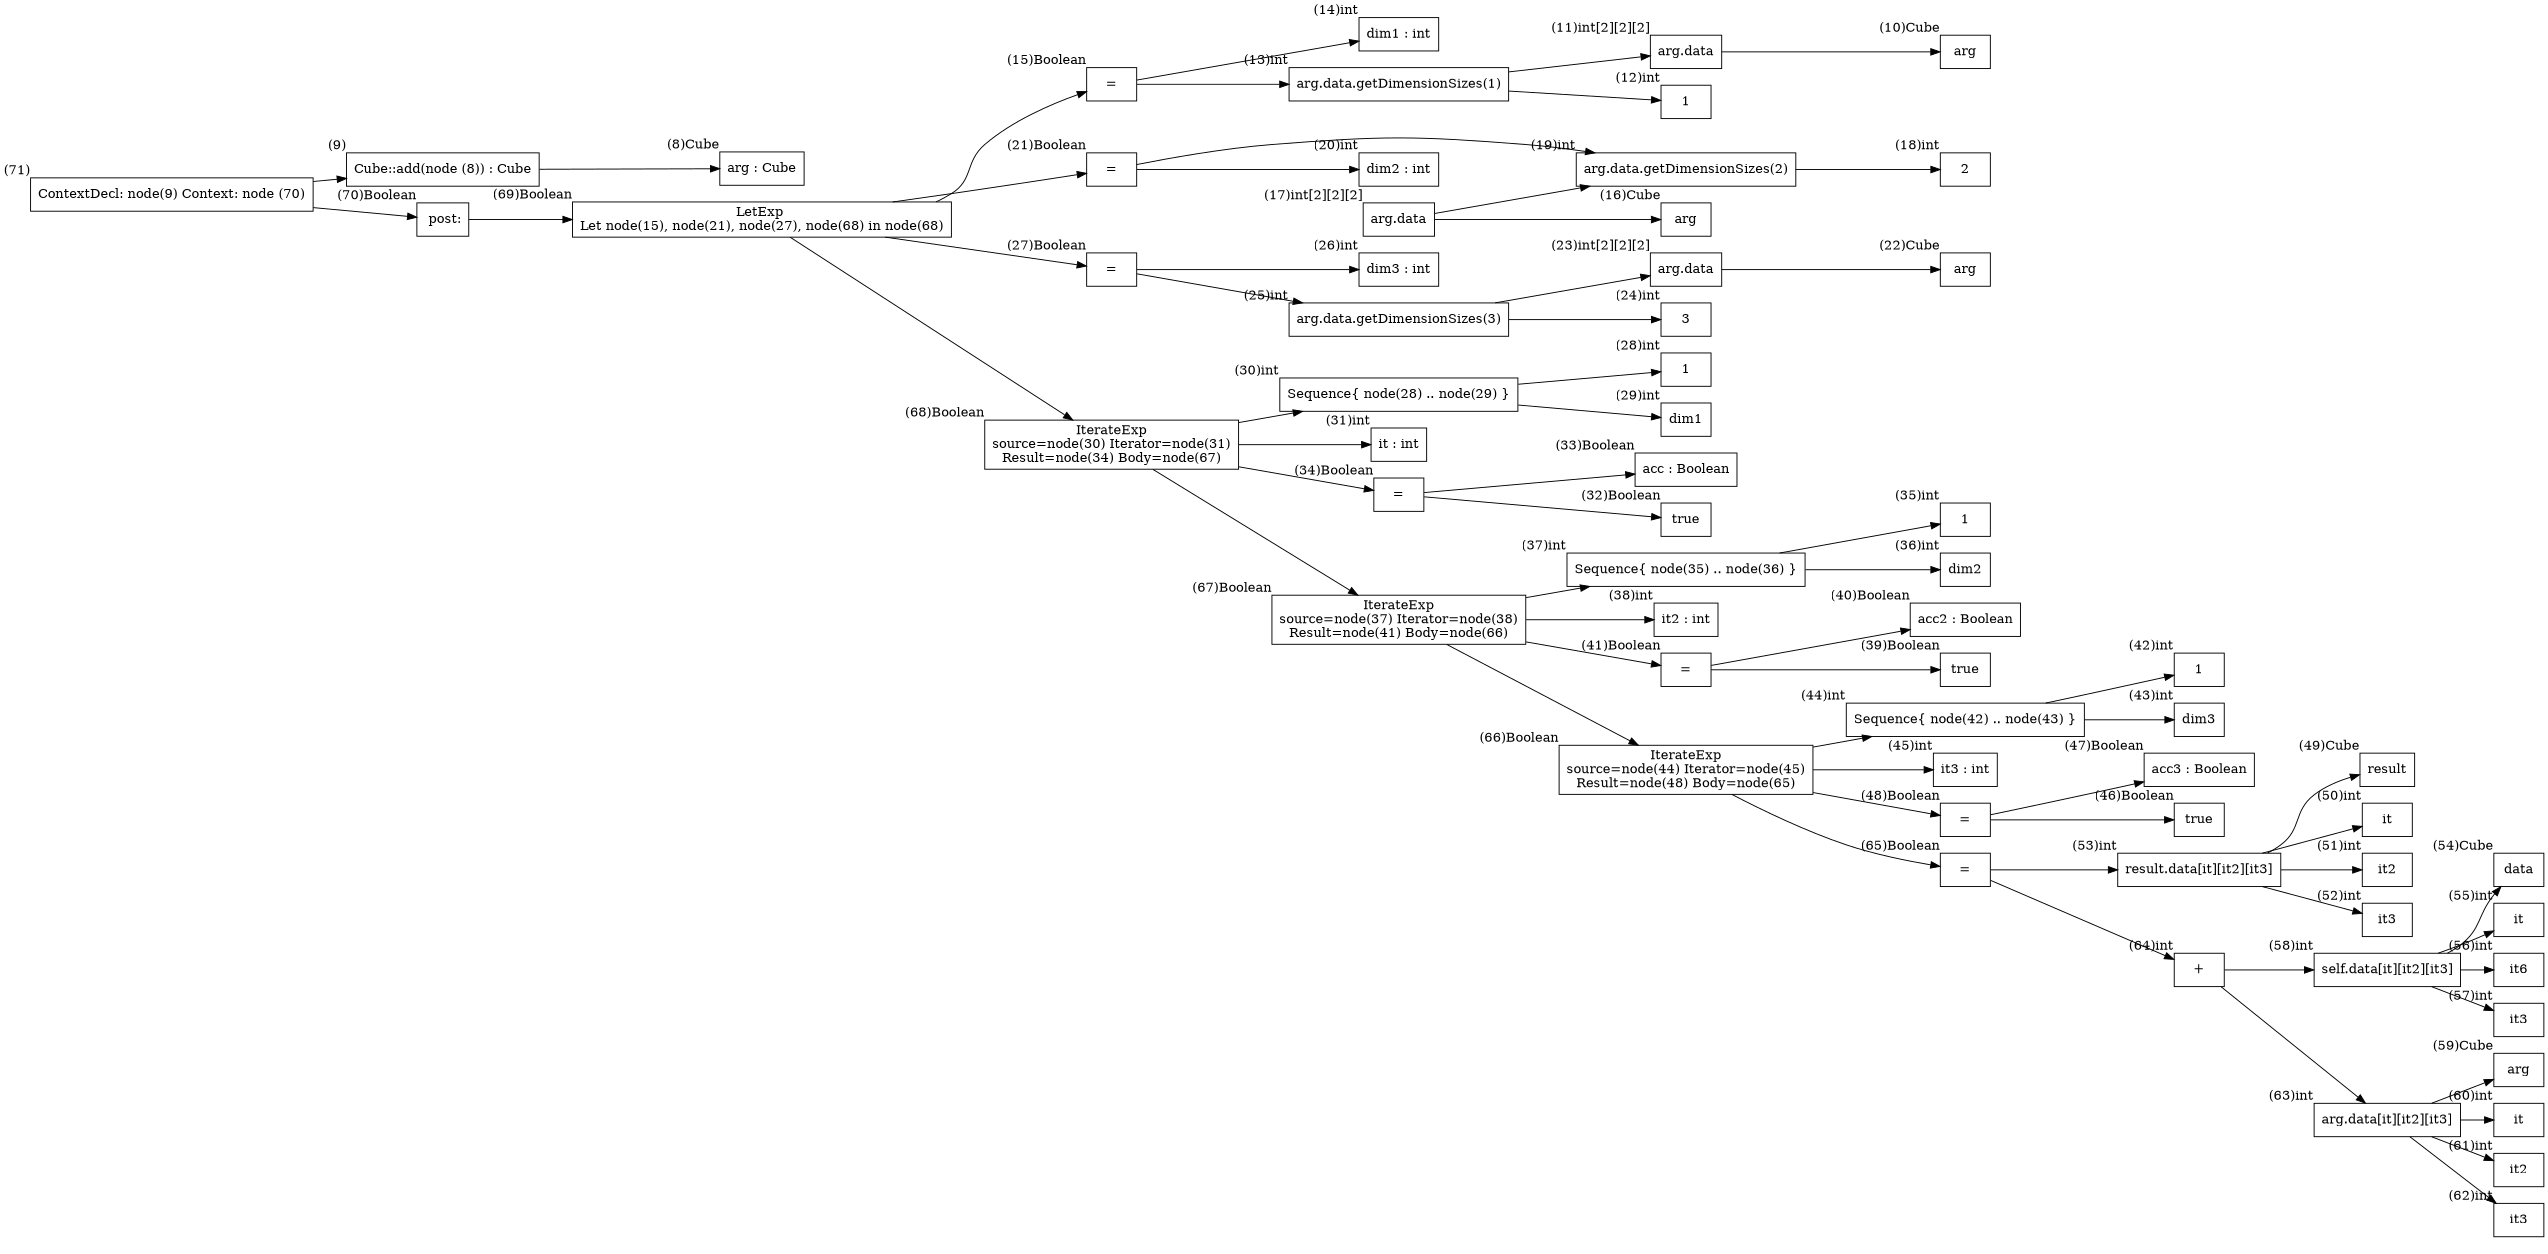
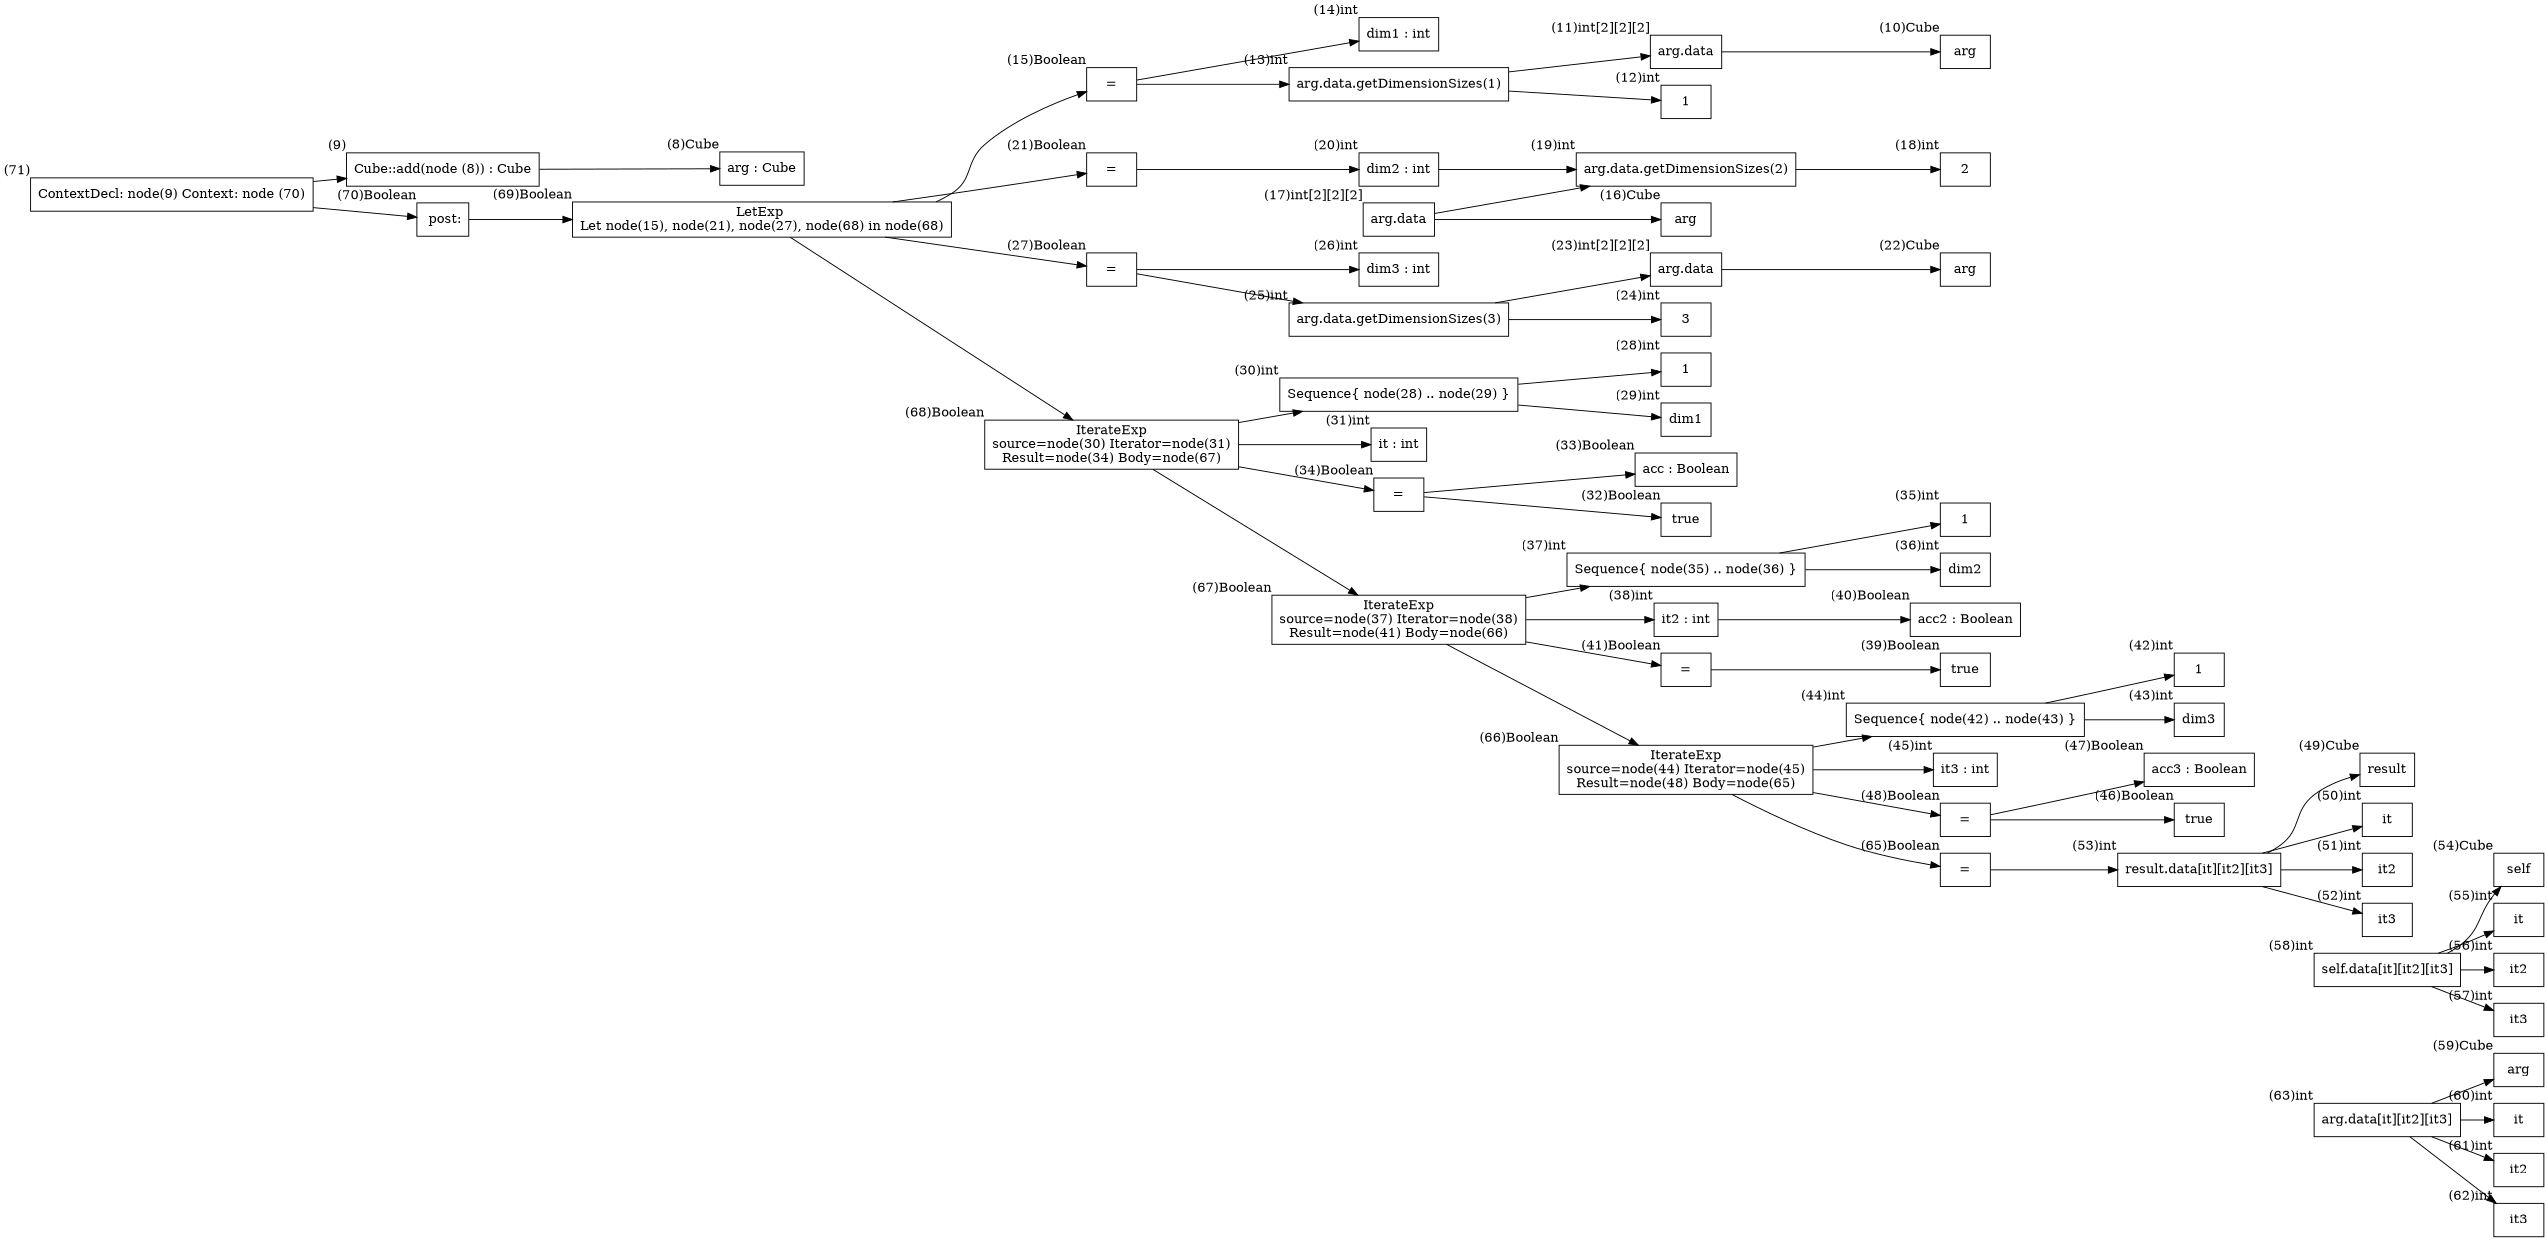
  digraph {
    rankdir=LR
    node [shape=box]
    n1 [label="ContextDecl: node(9) Context: node (70)" xlabel="(71)"]
    n2 [label="Cube::add(node (8)) : Cube" xlabel="(9)"]
    n3 [label=" post:" xlabel="(70)Boolean"]
    n4 [label="arg : Cube" xlabel="(8)Cube"]
    n5 [label="LetExp \nLet node(15), node(21), node(27), node(68) in node(68)" xlabel="(69)Boolean"]
    n6 [label="=" xlabel="(15)Boolean"]
    n7 [label="=" xlabel="(21)Boolean"]
    n8 [label="=" xlabel="(27)Boolean"]
    n9 [label="IterateExp\nsource=node(30) Iterator=node(31)\nResult=node(34) Body=node(67)" xlabel="(68)Boolean"]
    n10 [label="dim1 : int" xlabel="(14)int"]
    n11 [label="arg.data.getDimensionSizes(1)" xlabel="(13)int"]
    n12 [label="dim2 : int" xlabel="(20)int"]
    n13 [label="arg.data.getDimensionSizes(2)" xlabel="(19)int"]
    n14 [label="dim3 : int" xlabel="(26)int"]
    n15 [label="arg.data.getDimensionSizes(3)" xlabel="(25)int"]
    n16 [label="Sequence{ node(28) .. node(29) }" xlabel="(30)int"]
    n17 [label="it : int" xlabel="(31)int"]
    n18 [label="=" xlabel="(34)Boolean"]
    n19 [label="IterateExp\nsource=node(37) Iterator=node(38)\nResult=node(41) Body=node(66)" xlabel="(67)Boolean"]
    n20 [label="arg.data" xlabel="(11)int[2][2][2]"]
    n21 [label=1 xlabel="(12)int"]
    n22 [label=2 xlabel="(18)int"]
    n23 [label="arg.data" xlabel="(23)int[2][2][2]"]
    n24 [label=3 xlabel="(24)int"]
    n25 [label=1 xlabel="(28)int"]
    n26 [label=dim1 xlabel="(29)int"]
    n27 [label="acc : Boolean" xlabel="(33)Boolean"]
    n28 [label=true xlabel="(32)Boolean"]
    n29 [label="Sequence{ node(35) .. node(36) }" xlabel="(37)int"]
    n30 [label="it2 : int" xlabel="(38)int"]
    n31 [label="=" xlabel="(41)Boolean"]
    n32 [label="IterateExp\nsource=node(44) Iterator=node(45)\nResult=node(48) Body=node(65)" xlabel="(66)Boolean"]
    n33 [label=arg xlabel="(10)Cube"]
    n34 [label="arg.data" xlabel="(17)int[2][2][2]"]
    n35 [label=arg xlabel="(16)Cube"]
    n36 [label=arg xlabel="(22)Cube"]
    n37 [label=1 xlabel="(35)int"]
    n38 [label=dim2 xlabel="(36)int"]
    n39 [label="acc2 : Boolean" xlabel="(40)Boolean"]
    n40 [label=true xlabel="(39)Boolean"]
    n41 [label="Sequence{ node(42) .. node(43) }" xlabel="(44)int"]
    n42 [label="it3 : int" xlabel="(45)int"]
    n43 [label="=" xlabel="(48)Boolean"]
    n44 [label="=" xlabel="(65)Boolean"]
    n45 [label=1 xlabel="(42)int"]
    n46 [label=dim3 xlabel="(43)int"]
    n47 [label="acc3 : Boolean" xlabel="(47)Boolean"]
    n48 [label=true xlabel="(46)Boolean"]
    n49 [label="result.data[it][it2][it3]" xlabel="(53)int"]
-   n50 [label="+" xlabel="(64)int"]
    n51 [label=result xlabel="(49)Cube"]
    n52 [label=it xlabel="(50)int"]
    n53 [label=it2 xlabel="(51)int"]
    n54 [label=it3 xlabel="(52)int"]
    n55 [label="self.data[it][it2][it3]" xlabel="(58)int"]
    n56 [label="arg.data[it][it2][it3]" xlabel="(63)int"]
-   n57 [label=data xlabel="(54)Cube"]
+   n57 [label=self xlabel="(54)Cube"]
    n58 [label=it xlabel="(55)int"]
-   n59 [label=it6 xlabel="(56)int"]
+   n59 [label=it2 xlabel="(56)int"]
    n60 [label=it3 xlabel="(57)int"]
    n61 [label=arg xlabel="(59)Cube"]
    n62 [label=it xlabel="(60)int"]
    n63 [label=it2 xlabel="(61)int"]
    n64 [label=it3 xlabel="(62)int"]
    n1 -> n2
    n1 -> n3
    n2 -> n4
    n3 -> n5
    n5 -> n6
    n5 -> n7
    n5 -> n8
    n5 -> n9
    n6 -> n10
    n6 -> n11
    n7 -> n12
-   n7 -> n13
+   n12 -> n13
    n8 -> n14
    n8 -> n15
    n9 -> n16
    n9 -> n17
    n9 -> n18
    n9 -> n19
    n11 -> n20
    n11 -> n21
    n13 -> n22
    n15 -> n23
    n15 -> n24
    n16 -> n25
    n16 -> n26
    n18 -> n27
    n18 -> n28
    n19 -> n29
    n19 -> n30
    n19 -> n31
    n19 -> n32
    n20 -> n33
    n23 -> n36
    n29 -> n37
    n29 -> n38
-   n31 -> n39
+   n30 -> n39
    n31 -> n40
    n32 -> n41
    n32 -> n42
    n32 -> n43
    n32 -> n44
    n34 -> n13
    n34 -> n35
    n41 -> n45
    n41 -> n46
    n43 -> n47
    n43 -> n48
    n44 -> n49
-   n44 -> n50
    n49 -> n51
    n49 -> n52
    n49 -> n53
    n49 -> n54
-   n50 -> n55
-   n50 -> n56
    n55 -> n57
    n55 -> n58
    n55 -> n59
    n55 -> n60
    n56 -> n61
    n56 -> n62
    n56 -> n63
    n56 -> n64
  }
